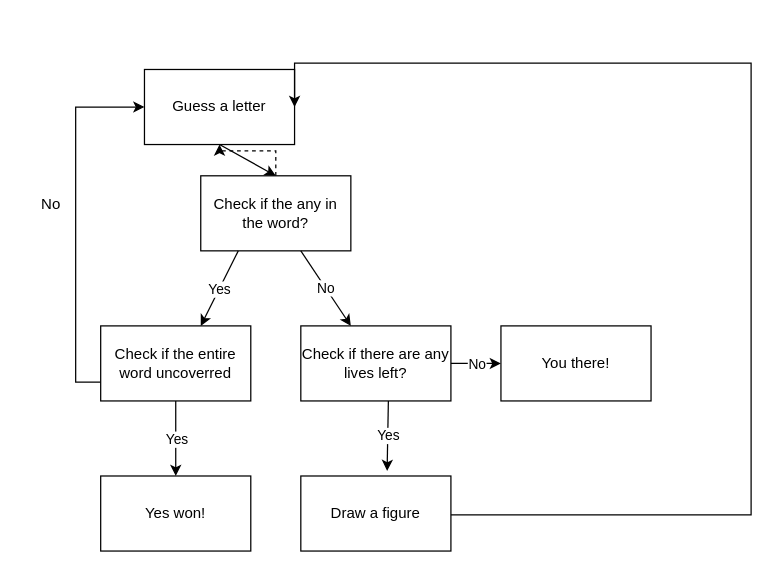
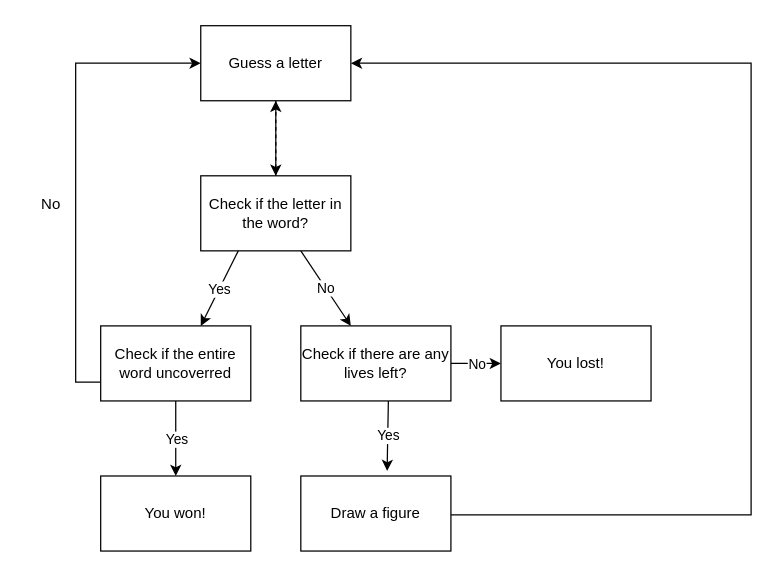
  <mxCell id="0" />
  <mxCell id="1" parent="0" />
- <mxCell id="2" value="Guess a letter" style="rounded=0;whiteSpace=wrap;html=1;" parent="1" vertex="1"><mxGeometry x="115" y="55" width="120" height="60" as="geometry" /></mxCell>
+ <mxCell id="2" value="Guess a letter" style="rounded=0;whiteSpace=wrap;html=1;" parent="1" vertex="1"><mxGeometry x="160" y="20" width="120" height="60" as="geometry" /></mxCell>
  <mxCell id="3" value="" style="endArrow=classic;html=1;rounded=0;exitX=0.5;exitY=1;exitDx=0;exitDy=0;" parent="1" source="2" edge="1"><mxGeometry relative="1" as="geometry"><mxPoint x="280" y="190" as="sourcePoint" /><mxPoint x="220" y="140" as="targetPoint" /></mxGeometry></mxCell>
  <mxCell id="4" value="" style="edgeStyle=orthogonalEdgeStyle;rounded=0;orthogonalLoop=1;jettySize=auto;html=1;dashed=1;" parent="1" source="5" target="2" edge="1"><mxGeometry relative="1" as="geometry" /></mxCell>
- <mxCell id="5" value="Check if the any in the word?" style="rounded=0;whiteSpace=wrap;html=1;" parent="1" vertex="1"><mxGeometry x="160" y="140" width="120" height="60" as="geometry" /></mxCell>
+ <mxCell id="5" value="Check if the letter in the word?" style="rounded=0;whiteSpace=wrap;html=1;" parent="1" vertex="1"><mxGeometry x="160" y="140" width="120" height="60" as="geometry" /></mxCell>
  <mxCell id="6" value="" style="endArrow=classic;html=1;rounded=0;exitX=0.25;exitY=1;exitDx=0;exitDy=0;" parent="1" source="5" edge="1"><mxGeometry relative="1" as="geometry"><mxPoint x="170" y="270" as="sourcePoint" /><mxPoint x="160" y="260" as="targetPoint" /></mxGeometry></mxCell>
  <mxCell id="7" value="Yes&lt;br&gt;" style="edgeLabel;resizable=0;html=1;align=center;verticalAlign=middle;" parent="6" connectable="0" vertex="1"><mxGeometry relative="1" as="geometry" /></mxCell>
  <mxCell id="8" value="" style="endArrow=classic;html=1;rounded=0;exitX=0.25;exitY=1;exitDx=0;exitDy=0;" parent="1" edge="1"><mxGeometry relative="1" as="geometry"><mxPoint x="240" y="200" as="sourcePoint" /><mxPoint x="280" y="260" as="targetPoint" /></mxGeometry></mxCell>
  <mxCell id="9" value="No&lt;br&gt;" style="edgeLabel;resizable=0;html=1;align=center;verticalAlign=middle;" parent="8" connectable="0" vertex="1"><mxGeometry relative="1" as="geometry" /></mxCell>
  <mxCell id="10" style="edgeStyle=orthogonalEdgeStyle;rounded=0;orthogonalLoop=1;jettySize=auto;html=1;exitX=0;exitY=0.75;exitDx=0;exitDy=0;entryX=0;entryY=0.5;entryDx=0;entryDy=0;" edge="1" parent="1" source="11" target="2"><mxGeometry relative="1" as="geometry" /></mxCell>
  <mxCell id="11" value="Check if the entire word uncoverred" style="rounded=0;whiteSpace=wrap;html=1;" vertex="1" parent="1"><mxGeometry x="80" y="260" width="120" height="60" as="geometry" /></mxCell>
  <mxCell id="12" value="" style="endArrow=classic;html=1;rounded=0;exitX=0.25;exitY=1;exitDx=0;exitDy=0;" edge="1" parent="1"><mxGeometry relative="1" as="geometry"><mxPoint x="140" y="320" as="sourcePoint" /><mxPoint x="140" y="380" as="targetPoint" /></mxGeometry></mxCell>
  <mxCell id="13" value="Yes&lt;br&gt;" style="edgeLabel;resizable=0;html=1;align=center;verticalAlign=middle;" connectable="0" vertex="1" parent="12"><mxGeometry relative="1" as="geometry" /></mxCell>
- <mxCell id="14" value="Yes won!" style="rounded=0;whiteSpace=wrap;html=1;" vertex="1" parent="1"><mxGeometry x="80" y="380" width="120" height="60" as="geometry" /></mxCell>
+ <mxCell id="14" value="You won!" style="rounded=0;whiteSpace=wrap;html=1;" vertex="1" parent="1"><mxGeometry x="80" y="380" width="120" height="60" as="geometry" /></mxCell>
  <mxCell id="15" value="No" style="text;html=1;align=center;verticalAlign=middle;resizable=0;points=[];autosize=1;strokeColor=none;fillColor=none;" vertex="1" parent="1"><mxGeometry x="20" y="148" width="40" height="30" as="geometry" /></mxCell>
  <mxCell id="16" value="Check if there are any lives left?" style="rounded=0;whiteSpace=wrap;html=1;" vertex="1" parent="1"><mxGeometry x="240" y="260" width="120" height="60" as="geometry" /></mxCell>
  <mxCell id="17" value="" style="endArrow=classic;html=1;rounded=0;exitX=0.25;exitY=1;exitDx=0;exitDy=0;entryX=0.575;entryY=-0.067;entryDx=0;entryDy=0;entryPerimeter=0;" edge="1" parent="1" target="20"><mxGeometry relative="1" as="geometry"><mxPoint x="310" y="320" as="sourcePoint" /><mxPoint x="310" y="370" as="targetPoint" /></mxGeometry></mxCell>
  <mxCell id="18" value="Yes&lt;br&gt;" style="edgeLabel;resizable=0;html=1;align=center;verticalAlign=middle;" connectable="0" vertex="1" parent="17"><mxGeometry relative="1" as="geometry" /></mxCell>
  <mxCell id="19" style="edgeStyle=orthogonalEdgeStyle;rounded=0;orthogonalLoop=1;jettySize=auto;html=1;entryX=1;entryY=0.5;entryDx=0;entryDy=0;" edge="1" parent="1" target="2"><mxGeometry relative="1" as="geometry"><mxPoint x="590" y="60" as="targetPoint" /><mxPoint x="350" y="410" as="sourcePoint" /><Array as="points"><mxPoint x="350" y="411" /><mxPoint x="600" y="411" /><mxPoint x="600" y="50" /></Array></mxGeometry></mxCell>
  <mxCell id="20" value="Draw a figure&lt;br&gt;" style="rounded=0;whiteSpace=wrap;html=1;" vertex="1" parent="1"><mxGeometry x="240" y="380" width="120" height="60" as="geometry" /></mxCell>
- <mxCell id="21" value="You there!" style="rounded=0;whiteSpace=wrap;html=1;" vertex="1" parent="1"><mxGeometry x="400" y="260" width="120" height="60" as="geometry" /></mxCell>
+ <mxCell id="21" value="You lost!" style="rounded=0;whiteSpace=wrap;html=1;" vertex="1" parent="1"><mxGeometry x="400" y="260" width="120" height="60" as="geometry" /></mxCell>
  <mxCell id="22" value="" style="endArrow=classic;html=1;rounded=0;exitX=0.25;exitY=1;exitDx=0;exitDy=0;entryX=0;entryY=0.5;entryDx=0;entryDy=0;" edge="1" parent="1" target="21"><mxGeometry relative="1" as="geometry"><mxPoint x="360" y="290" as="sourcePoint" /><mxPoint x="400" y="350" as="targetPoint" /></mxGeometry></mxCell>
  <mxCell id="23" value="No&lt;br&gt;" style="edgeLabel;resizable=0;html=1;align=center;verticalAlign=middle;" connectable="0" vertex="1" parent="22"><mxGeometry relative="1" as="geometry" /></mxCell>
